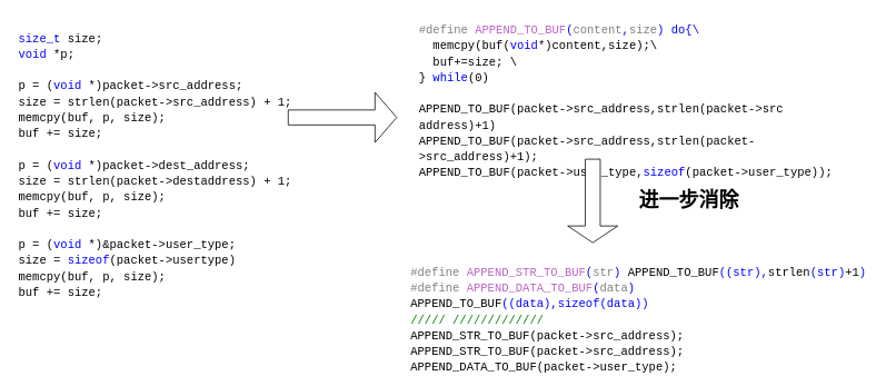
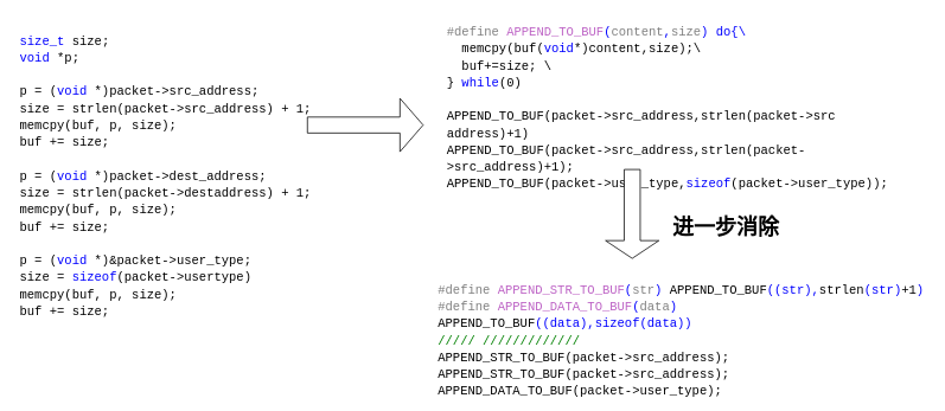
  <mxCell id="0" />
  <mxCell id="1" parent="0" />
  <mxCell id="2" value="&lt;div style=&quot;color: rgb(0, 0, 0); background-color: rgb(255, 255, 255); font-family: consolas, &amp;quot;courier new&amp;quot;, monospace; font-weight: normal; font-size: 14px; line-height: 19px;&quot;&gt;&lt;div&gt;&lt;span style=&quot;color: #0000ff&quot;&gt;size_t&lt;/span&gt;&lt;span style=&quot;color: #000000&quot;&gt; size;&lt;/span&gt;&lt;/div&gt;&lt;div&gt;&lt;span style=&quot;color: #0000ff&quot;&gt;void&lt;/span&gt;&lt;span style=&quot;color: #000000&quot;&gt; *p;&lt;/span&gt;&lt;/div&gt;&lt;br&gt;&lt;div&gt;&lt;span style=&quot;color: #000000&quot;&gt;p = (&lt;/span&gt;&lt;span style=&quot;color: #0000ff&quot;&gt;void&lt;/span&gt;&lt;span style=&quot;color: #000000&quot;&gt; *)packet-&amp;gt;src_address;&lt;/span&gt;&lt;/div&gt;&lt;div&gt;&lt;span style=&quot;color: #000000&quot;&gt;size = strlen(packet-&amp;gt;src_address) + 1;&lt;/span&gt;&lt;/div&gt;&lt;div&gt;&lt;span style=&quot;color: #000000&quot;&gt;memcpy(buf, p, size);&lt;/span&gt;&lt;/div&gt;&lt;div&gt;&lt;span style=&quot;color: #000000&quot;&gt;buf += size;&lt;/span&gt;&lt;/div&gt;&lt;br&gt;&lt;div&gt;&lt;span style=&quot;color: #000000&quot;&gt;p = (&lt;/span&gt;&lt;span style=&quot;color: #0000ff&quot;&gt;void&lt;/span&gt;&lt;span style=&quot;color: #000000&quot;&gt; *)packet-&amp;gt;dest_address;&lt;/span&gt;&lt;/div&gt;&lt;div&gt;&lt;span style=&quot;color: #000000&quot;&gt;size = strlen(packet-&amp;gt;destaddress) + 1;&lt;/span&gt;&lt;/div&gt;&lt;div&gt;&lt;span style=&quot;color: #000000&quot;&gt;memcpy(buf, p, size);&lt;/span&gt;&lt;/div&gt;&lt;div&gt;&lt;span style=&quot;color: #000000&quot;&gt;buf += size;&lt;/span&gt;&lt;/div&gt;&lt;br&gt;&lt;div&gt;&lt;span style=&quot;color: #000000&quot;&gt;p = (&lt;/span&gt;&lt;span style=&quot;color: #0000ff&quot;&gt;void&lt;/span&gt;&lt;span style=&quot;color: #000000&quot;&gt; *)&amp;amp;packet-&amp;gt;user_type;&lt;/span&gt;&lt;/div&gt;&lt;div&gt;&lt;span style=&quot;color: #000000&quot;&gt;size = &lt;/span&gt;&lt;span style=&quot;color: #0000ff&quot;&gt;sizeof&lt;/span&gt;&lt;span style=&quot;color: #000000&quot;&gt;(packet-&amp;gt;usertype)&lt;/span&gt;&lt;/div&gt;&lt;div&gt;&lt;span style=&quot;color: #000000&quot;&gt;memcpy(buf, p, size);&lt;/span&gt;&lt;/div&gt;&lt;div&gt;&lt;span style=&quot;color: #000000&quot;&gt;buf += size;&lt;/span&gt;&lt;/div&gt;&lt;/div&gt;" style="text;whiteSpace=wrap;html=1;" vertex="1" parent="1"><mxGeometry x="20" y="30" width="330" height="330" as="geometry" /></mxCell>
  <mxCell id="3" value="&lt;div style=&quot;color: rgb(0, 0, 0); background-color: rgb(255, 255, 255); font-family: consolas, &amp;quot;courier new&amp;quot;, monospace; font-weight: normal; font-size: 14px; line-height: 19px;&quot;&gt;&lt;div&gt;&lt;span style=&quot;color: #808080&quot;&gt;#define&lt;/span&gt;&lt;span style=&quot;color: #0000ff&quot;&gt; &lt;/span&gt;&lt;span style=&quot;color: #bd63c5&quot;&gt;APPEND_TO_BUF&lt;/span&gt;&lt;span style=&quot;color: #0000ff&quot;&gt;(&lt;/span&gt;&lt;span style=&quot;color: #808080&quot;&gt;content&lt;/span&gt;&lt;span style=&quot;color: #0000ff&quot;&gt;,&lt;/span&gt;&lt;span style=&quot;color: #808080&quot;&gt;size&lt;/span&gt;&lt;span style=&quot;color: #0000ff&quot;&gt;) do{\ &lt;/span&gt;&lt;/div&gt;&lt;div&gt;&lt;span style=&quot;color: #000000&quot;&gt;&amp;nbsp; memcpy(buf(&lt;/span&gt;&lt;span style=&quot;color: #0000ff&quot;&gt;void&lt;/span&gt;&lt;span style=&quot;color: #000000&quot;&gt;*)content,size);\ &lt;/span&gt;&lt;/div&gt;&lt;div&gt;&lt;span style=&quot;color: #000000&quot;&gt;&amp;nbsp; buf+=size; \&lt;/span&gt;&lt;/div&gt;&lt;div&gt;&lt;span style=&quot;color: #000000&quot;&gt;} &lt;/span&gt;&lt;span style=&quot;color: #0000ff&quot;&gt;while&lt;/span&gt;&lt;span style=&quot;color: #000000&quot;&gt;(0)&lt;/span&gt;&lt;/div&gt;&lt;br&gt;&lt;div&gt;&lt;span style=&quot;color: #000000&quot;&gt;APPEND_TO_BUF(packet-&amp;gt;src_address,strlen(packet-&amp;gt;src address)+1) &lt;/span&gt;&lt;/div&gt;&lt;div&gt;&lt;span style=&quot;color: #000000&quot;&gt;APPEND_TO_BUF(packet-&amp;gt;src_address,strlen(packet-&amp;gt;src_address)+1); &lt;/span&gt;&lt;/div&gt;&lt;div&gt;&lt;span style=&quot;color: #000000&quot;&gt;APPEND_TO_BUF(packet-&amp;gt;user_type,&lt;/span&gt;&lt;span style=&quot;color: #0000ff&quot;&gt;sizeof&lt;/span&gt;&lt;span style=&quot;color: #000000&quot;&gt;(packet-&amp;gt;user_type));&lt;/span&gt;&lt;/div&gt;&lt;/div&gt;" style="text;whiteSpace=wrap;html=1;" vertex="1" parent="1"><mxGeometry x="500" y="20" width="530" height="160" as="geometry" /></mxCell>
  <mxCell id="4" value="&lt;div style=&quot;color: rgb(0, 0, 0); background-color: rgb(255, 255, 255); font-family: consolas, &amp;quot;courier new&amp;quot;, monospace; font-weight: normal; font-size: 14px; line-height: 19px;&quot;&gt;&lt;div&gt;&lt;span style=&quot;color: #808080&quot;&gt;#define&lt;/span&gt;&lt;span style=&quot;color: #0000ff&quot;&gt; &lt;/span&gt;&lt;span style=&quot;color: #bd63c5&quot;&gt;APPEND_STR_TO_BUF&lt;/span&gt;&lt;span style=&quot;color: #0000ff&quot;&gt;(&lt;/span&gt;&lt;span style=&quot;color: #808080&quot;&gt;str&lt;/span&gt;&lt;span style=&quot;color: #0000ff&quot;&gt;) &lt;/span&gt;&lt;span style=&quot;color: #000000&quot;&gt;APPEND_TO_BUF&lt;/span&gt;&lt;span style=&quot;color: #0000ff&quot;&gt;((str),&lt;/span&gt;&lt;span style=&quot;color: #000000&quot;&gt;strlen&lt;/span&gt;&lt;span style=&quot;color: #0000ff&quot;&gt;(str)&lt;/span&gt;&lt;span style=&quot;color: #000000&quot;&gt;+1&lt;/span&gt;&lt;span style=&quot;color: #0000ff&quot;&gt;)&lt;/span&gt;&lt;/div&gt;&lt;div&gt;&lt;span style=&quot;color: #808080&quot;&gt;#define&lt;/span&gt;&lt;span style=&quot;color: #0000ff&quot;&gt; &lt;/span&gt;&lt;span style=&quot;color: #bd63c5&quot;&gt;APPEND_DATA_TO_BUF&lt;/span&gt;&lt;span style=&quot;color: #0000ff&quot;&gt;(&lt;/span&gt;&lt;span style=&quot;color: #808080&quot;&gt;data&lt;/span&gt;&lt;span style=&quot;color: #0000ff&quot;&gt;) &lt;/span&gt;&lt;span style=&quot;color: #000000&quot;&gt;APPEND_TO_BUF&lt;/span&gt;&lt;span style=&quot;color: #0000ff&quot;&gt;((data),sizeof(data))&lt;/span&gt;&lt;/div&gt;&lt;div&gt;&lt;span style=&quot;color: #008000&quot;&gt;///// ///////////// &lt;/span&gt;&lt;/div&gt;&lt;div&gt;&lt;span style=&quot;color: #000000&quot;&gt;APPEND_STR_TO_BUF(packet-&amp;gt;src_address);&lt;/span&gt;&lt;/div&gt;&lt;div&gt;&lt;span style=&quot;color: #000000&quot;&gt;APPEND_STR_TO_BUF(packet-&amp;gt;src_address); &lt;/span&gt;&lt;/div&gt;&lt;div&gt;&lt;span style=&quot;color: #000000&quot;&gt;APPEND_DATA_TO_BUF(packet-&amp;gt;user_type);&lt;/span&gt;&lt;/div&gt;&lt;/div&gt;" style="text;whiteSpace=wrap;html=1;" vertex="1" parent="1"><mxGeometry x="490" y="310" width="550" height="130" as="geometry" /></mxCell>
  <mxCell id="5" value="" style="shape=singleArrow;whiteSpace=wrap;html=1;rounded=0;sketch=0;" vertex="1" parent="1"><mxGeometry x="345" y="110" width="130" height="60" as="geometry" /></mxCell>
  <mxCell id="6" value="" style="shape=singleArrow;direction=south;whiteSpace=wrap;html=1;rounded=0;sketch=0;" vertex="1" parent="1"><mxGeometry x="680" y="190" width="60" height="100" as="geometry" /></mxCell>
- <mxCell id="7" value="进一步消除" style="text;strokeColor=none;fillColor=none;html=1;fontSize=24;fontStyle=1;verticalAlign=middle;align=center;rounded=0;sketch=0;" vertex="1" parent="1"><mxGeometry x="760" y="220" width="130" height="40" as="geometry" /></mxCell>
+ <mxCell id="7" value="进一步消除" style="text;strokeColor=none;fillColor=none;html=1;fontSize=24;fontStyle=1;verticalAlign=middle;align=center;rounded=0;sketch=0;" vertex="1" parent="1"><mxGeometry x="750" y="235" width="130" height="40" as="geometry" /></mxCell>
